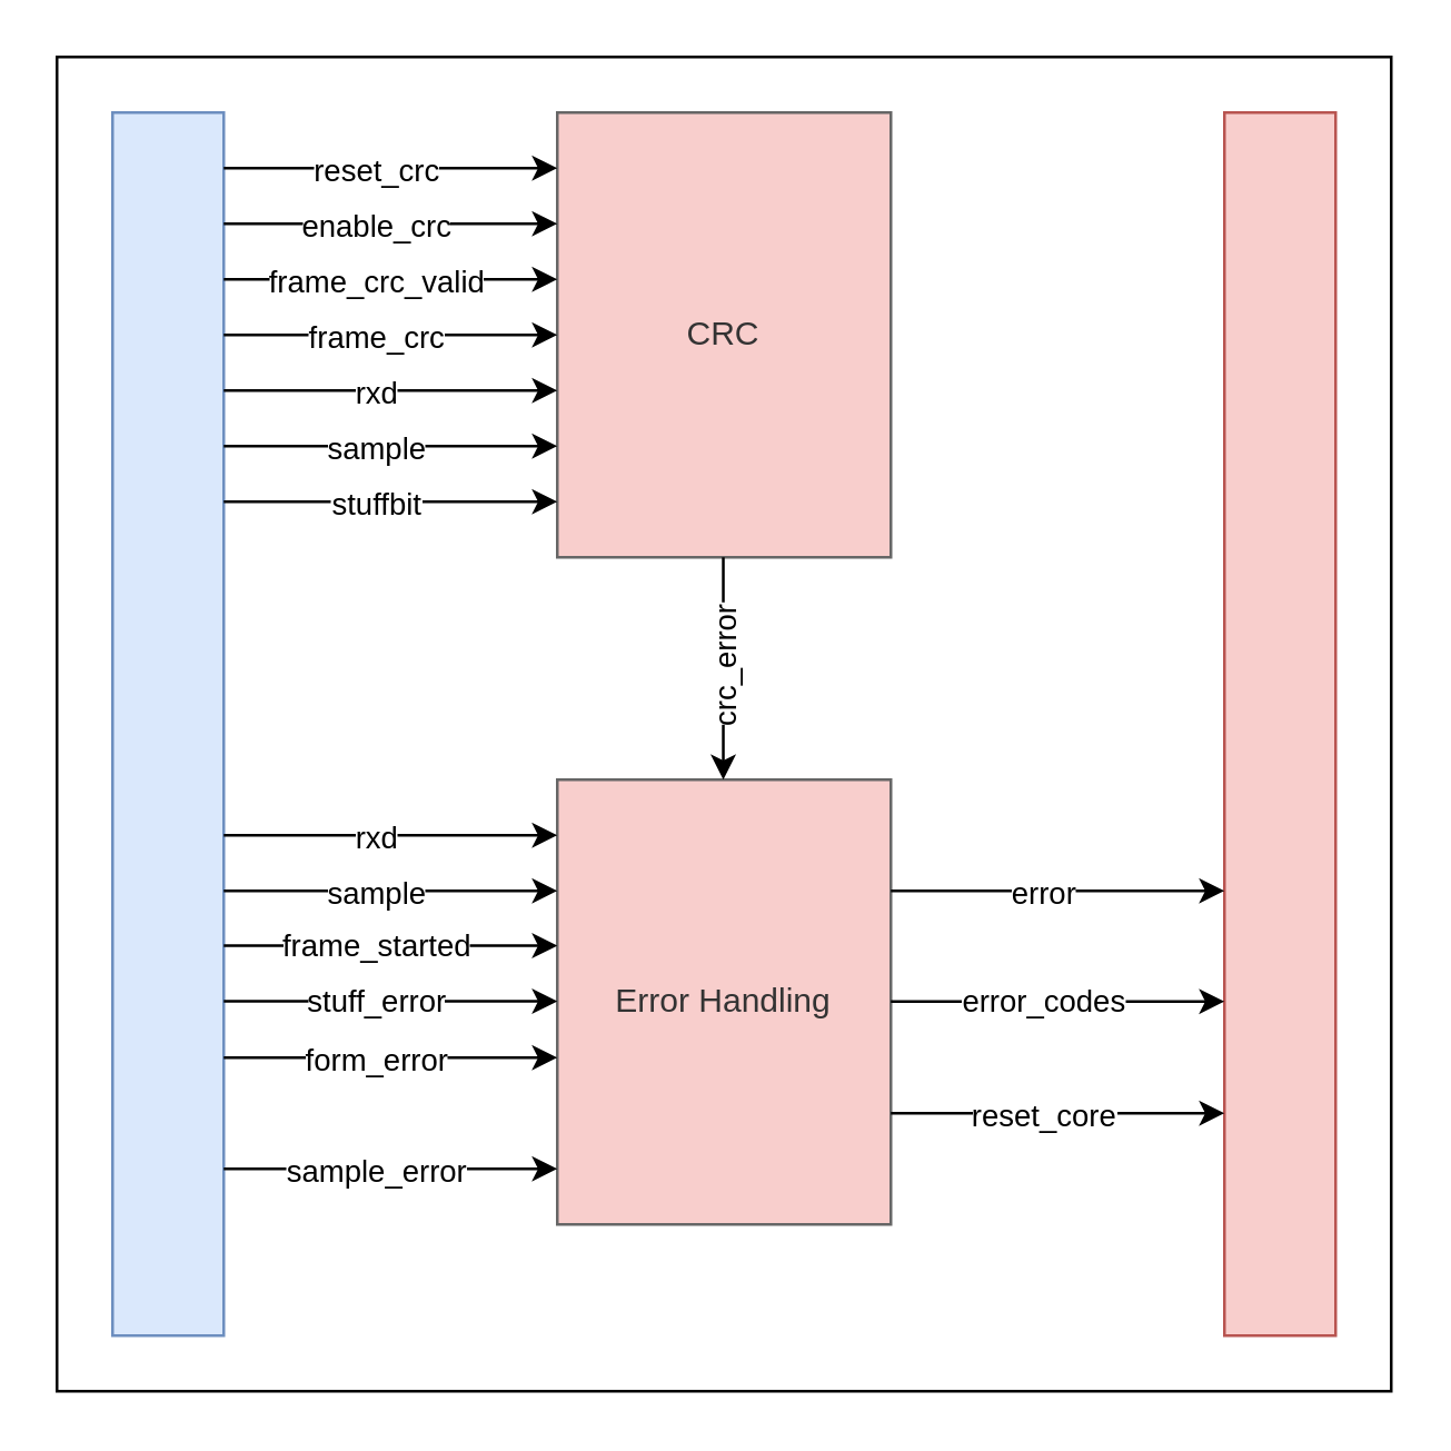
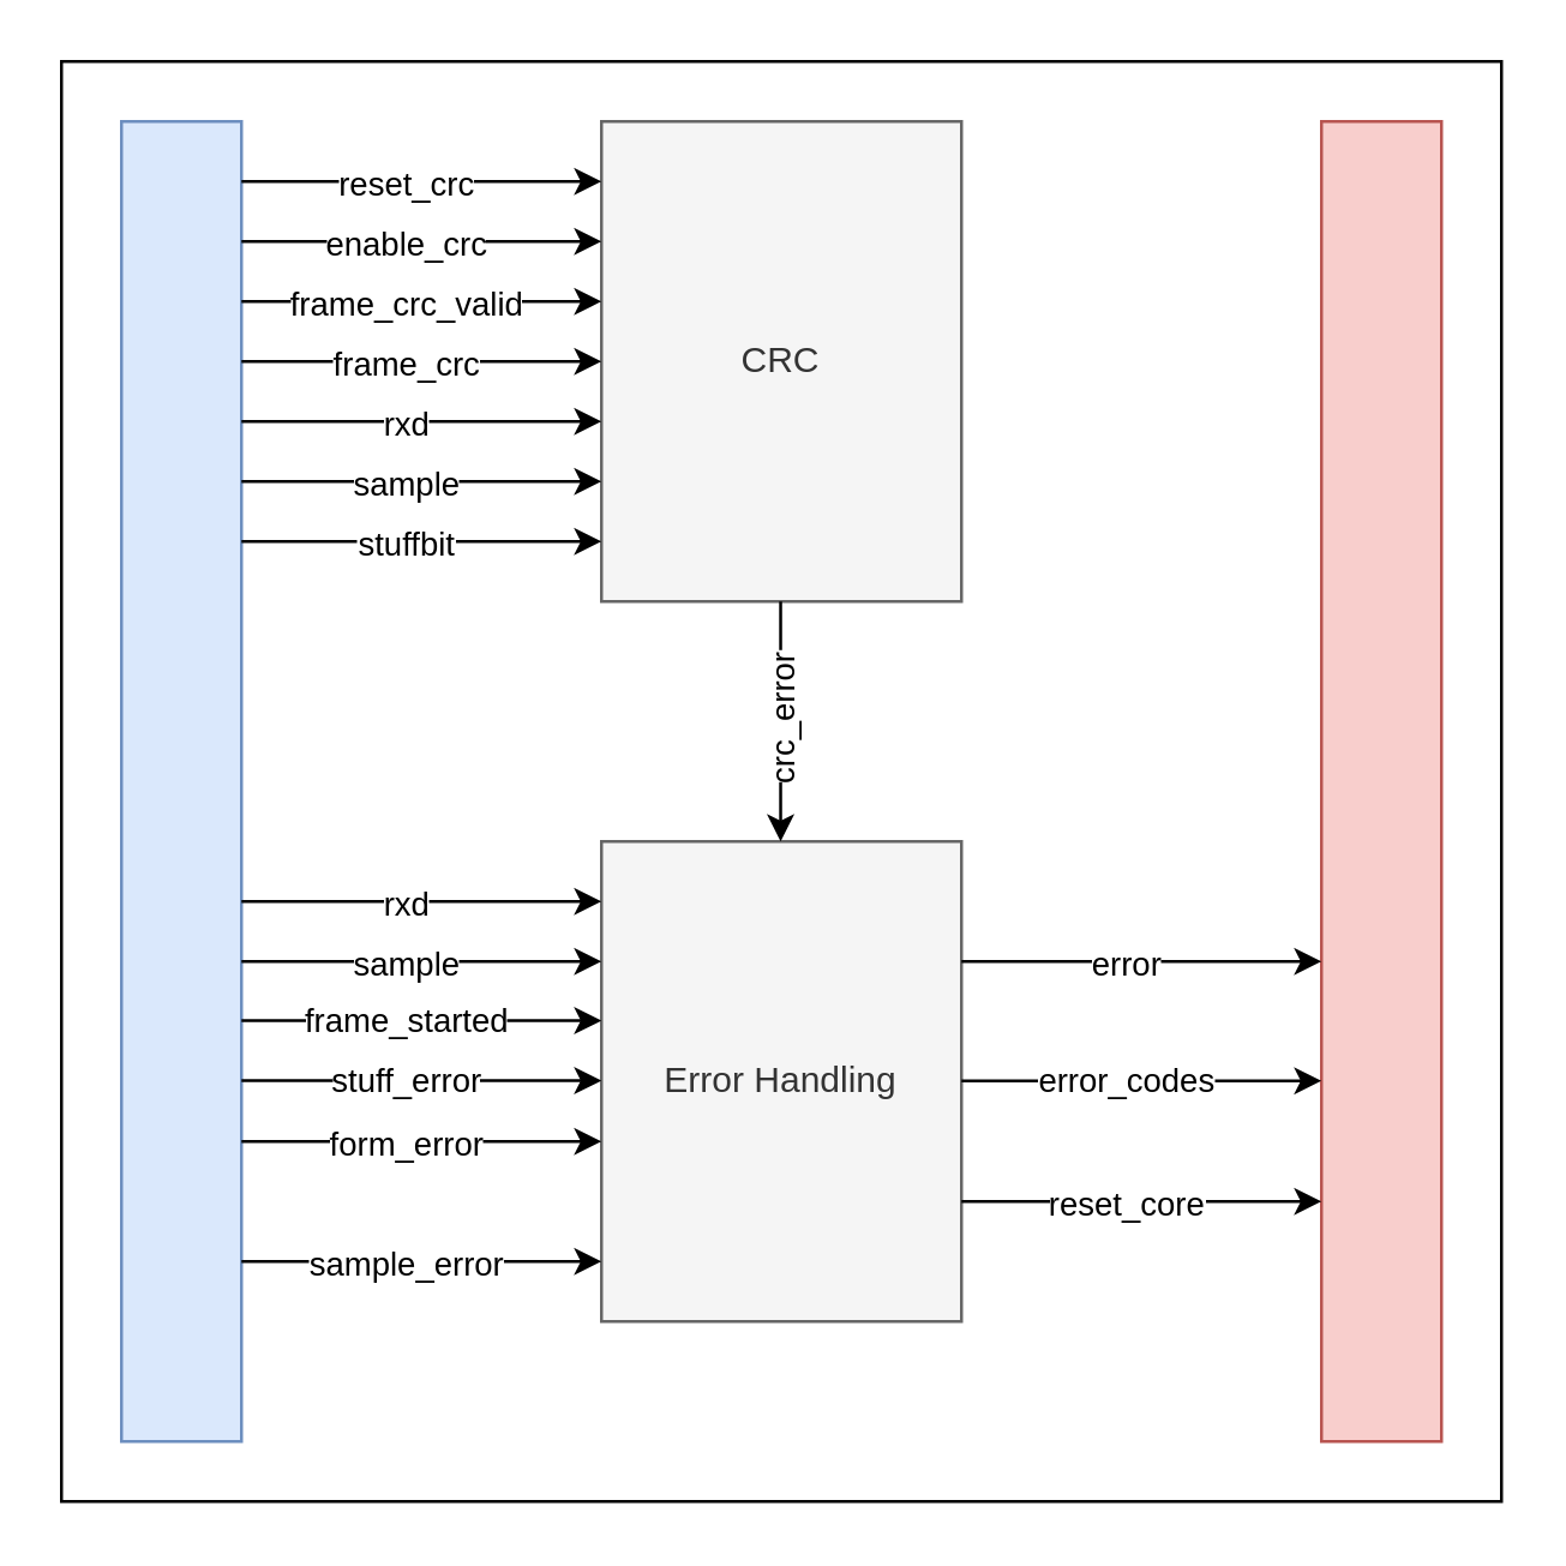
  <mxCell id="0" />
  <mxCell id="1" parent="0" />
  <mxCell id="2" value="" style="rounded=0;whiteSpace=wrap;html=1;" parent="1" vertex="1"><mxGeometry x="20" y="20" width="480" height="480" as="geometry" /></mxCell>
- <mxCell id="3" value="CRC" style="rounded=0;whiteSpace=wrap;html=1;fillColor=#f8cecc;fontColor=#333333;strokeColor=#666666;" parent="1" vertex="1"><mxGeometry x="200" y="40" width="120" height="160" as="geometry" /></mxCell>
- <mxCell id="4" value="Error Handling" style="rounded=0;whiteSpace=wrap;html=1;fillColor=#f8cecc;fontColor=#333333;strokeColor=#666666;" parent="1" vertex="1"><mxGeometry x="200" y="280" width="120" height="160" as="geometry" /></mxCell>
+ <mxCell id="3" value="CRC" style="rounded=0;whiteSpace=wrap;html=1;fillColor=#f5f5f5;fontColor=#333333;strokeColor=#666666;" parent="1" vertex="1"><mxGeometry x="200" y="40" width="120" height="160" as="geometry" /></mxCell>
+ <mxCell id="4" value="Error Handling" style="rounded=0;whiteSpace=wrap;html=1;fillColor=#f5f5f5;fontColor=#333333;strokeColor=#666666;" parent="1" vertex="1"><mxGeometry x="200" y="280" width="120" height="160" as="geometry" /></mxCell>
  <mxCell id="5" value="" style="rounded=0;whiteSpace=wrap;html=1;fillColor=#dae8fc;strokeColor=#6c8ebf;" parent="1" vertex="1"><mxGeometry x="40" y="40" width="40" height="440" as="geometry" /></mxCell>
  <mxCell id="6" value="" style="rounded=0;whiteSpace=wrap;html=1;fillColor=#f8cecc;strokeColor=#b85450;" parent="1" vertex="1"><mxGeometry x="440" y="40" width="40" height="440" as="geometry" /></mxCell>
  <mxCell id="7" value="" style="endArrow=classic;html=1;rounded=0;" parent="1" edge="1"><mxGeometry width="50" height="50" relative="1" as="geometry"><mxPoint x="80" y="300" as="sourcePoint" /><mxPoint x="200" y="300" as="targetPoint" /></mxGeometry></mxCell>
  <mxCell id="8" value="rxd" style="edgeLabel;html=1;align=center;verticalAlign=middle;resizable=0;points=[];" parent="7" vertex="1" connectable="0"><mxGeometry x="-0.261" y="2" relative="1" as="geometry"><mxPoint x="10" y="2" as="offset" /></mxGeometry></mxCell>
  <mxCell id="9" value="" style="endArrow=classic;html=1;rounded=0;" parent="1" edge="1"><mxGeometry width="50" height="50" relative="1" as="geometry"><mxPoint x="80" y="320" as="sourcePoint" /><mxPoint x="200" y="320" as="targetPoint" /></mxGeometry></mxCell>
  <mxCell id="10" value="sample" style="edgeLabel;html=1;align=center;verticalAlign=middle;resizable=0;points=[];" parent="9" vertex="1" connectable="0"><mxGeometry x="-0.261" y="2" relative="1" as="geometry"><mxPoint x="10" y="2" as="offset" /></mxGeometry></mxCell>
  <mxCell id="11" value="" style="endArrow=classic;html=1;rounded=0;" parent="1" edge="1"><mxGeometry width="50" height="50" relative="1" as="geometry"><mxPoint x="80" y="339.71" as="sourcePoint" /><mxPoint x="200" y="339.71" as="targetPoint" /></mxGeometry></mxCell>
  <mxCell id="12" value="frame_started" style="edgeLabel;html=1;align=center;verticalAlign=middle;resizable=0;points=[];" parent="11" vertex="1" connectable="0"><mxGeometry x="-0.261" y="2" relative="1" as="geometry"><mxPoint x="10" y="2" as="offset" /></mxGeometry></mxCell>
  <mxCell id="13" value="" style="endArrow=classic;html=1;rounded=0;" parent="1" edge="1"><mxGeometry width="50" height="50" relative="1" as="geometry"><mxPoint x="80" y="359.71" as="sourcePoint" /><mxPoint x="200" y="359.71" as="targetPoint" /></mxGeometry></mxCell>
  <mxCell id="14" value="stuff_error" style="edgeLabel;html=1;align=center;verticalAlign=middle;resizable=0;points=[];" parent="13" vertex="1" connectable="0"><mxGeometry x="-0.261" y="2" relative="1" as="geometry"><mxPoint x="10" y="2" as="offset" /></mxGeometry></mxCell>
  <mxCell id="15" value="" style="endArrow=classic;html=1;rounded=0;" parent="1" edge="1"><mxGeometry width="50" height="50" relative="1" as="geometry"><mxPoint x="80" y="380" as="sourcePoint" /><mxPoint x="200" y="380" as="targetPoint" /></mxGeometry></mxCell>
  <mxCell id="16" value="form_error" style="edgeLabel;html=1;align=center;verticalAlign=middle;resizable=0;points=[];" parent="15" vertex="1" connectable="0"><mxGeometry x="-0.261" y="2" relative="1" as="geometry"><mxPoint x="10" y="2" as="offset" /></mxGeometry></mxCell>
  <mxCell id="17" value="" style="endArrow=classic;html=1;rounded=0;" parent="1" edge="1"><mxGeometry width="50" height="50" relative="1" as="geometry"><mxPoint x="80" y="420" as="sourcePoint" /><mxPoint x="200" y="420" as="targetPoint" /></mxGeometry></mxCell>
  <mxCell id="18" value="sample_error" style="edgeLabel;html=1;align=center;verticalAlign=middle;resizable=0;points=[];" parent="17" vertex="1" connectable="0"><mxGeometry x="-0.261" y="2" relative="1" as="geometry"><mxPoint x="10" y="2" as="offset" /></mxGeometry></mxCell>
  <mxCell id="19" value="" style="endArrow=classic;html=1;rounded=0;" parent="1" edge="1"><mxGeometry width="50" height="50" relative="1" as="geometry"><mxPoint x="320" y="400" as="sourcePoint" /><mxPoint x="440" y="400" as="targetPoint" /></mxGeometry></mxCell>
  <mxCell id="20" value="reset_core" style="edgeLabel;html=1;align=center;verticalAlign=middle;resizable=0;points=[];" parent="19" vertex="1" connectable="0"><mxGeometry x="-0.261" y="2" relative="1" as="geometry"><mxPoint x="10" y="2" as="offset" /></mxGeometry></mxCell>
  <mxCell id="21" value="" style="endArrow=classic;html=1;rounded=0;" parent="1" edge="1"><mxGeometry width="50" height="50" relative="1" as="geometry"><mxPoint x="80" y="140" as="sourcePoint" /><mxPoint x="200" y="140" as="targetPoint" /></mxGeometry></mxCell>
  <mxCell id="22" value="rxd" style="edgeLabel;html=1;align=center;verticalAlign=middle;resizable=0;points=[];" parent="21" vertex="1" connectable="0"><mxGeometry x="-0.261" y="2" relative="1" as="geometry"><mxPoint x="10" y="2" as="offset" /></mxGeometry></mxCell>
  <mxCell id="23" value="" style="endArrow=classic;html=1;rounded=0;" parent="1" edge="1"><mxGeometry width="50" height="50" relative="1" as="geometry"><mxPoint x="80" y="160" as="sourcePoint" /><mxPoint x="200" y="160" as="targetPoint" /></mxGeometry></mxCell>
  <mxCell id="24" value="sample" style="edgeLabel;html=1;align=center;verticalAlign=middle;resizable=0;points=[];" parent="23" vertex="1" connectable="0"><mxGeometry x="-0.261" y="2" relative="1" as="geometry"><mxPoint x="10" y="2" as="offset" /></mxGeometry></mxCell>
  <mxCell id="25" value="" style="endArrow=classic;html=1;rounded=0;" parent="1" edge="1"><mxGeometry width="50" height="50" relative="1" as="geometry"><mxPoint x="259.71" y="200" as="sourcePoint" /><mxPoint x="259.71" y="280" as="targetPoint" /></mxGeometry></mxCell>
  <mxCell id="26" value="crc_error" style="edgeLabel;html=1;align=center;verticalAlign=middle;resizable=0;points=[];rotation=-90;" parent="25" vertex="1" connectable="0"><mxGeometry x="-0.261" y="2" relative="1" as="geometry"><mxPoint x="-2" y="10" as="offset" /></mxGeometry></mxCell>
  <mxCell id="27" value="" style="endArrow=classic;html=1;rounded=0;" parent="1" edge="1"><mxGeometry width="50" height="50" relative="1" as="geometry"><mxPoint x="80" y="180" as="sourcePoint" /><mxPoint x="200" y="180" as="targetPoint" /></mxGeometry></mxCell>
  <mxCell id="28" value="stuffbit" style="edgeLabel;html=1;align=center;verticalAlign=middle;resizable=0;points=[];" parent="27" vertex="1" connectable="0"><mxGeometry x="-0.261" y="2" relative="1" as="geometry"><mxPoint x="10" y="2" as="offset" /></mxGeometry></mxCell>
  <mxCell id="29" value="" style="endArrow=classic;html=1;rounded=0;" parent="1" edge="1"><mxGeometry width="50" height="50" relative="1" as="geometry"><mxPoint x="80" y="120" as="sourcePoint" /><mxPoint x="200" y="120" as="targetPoint" /></mxGeometry></mxCell>
  <mxCell id="30" value="frame_crc" style="edgeLabel;html=1;align=center;verticalAlign=middle;resizable=0;points=[];" parent="29" vertex="1" connectable="0"><mxGeometry x="-0.261" y="2" relative="1" as="geometry"><mxPoint x="10" y="2" as="offset" /></mxGeometry></mxCell>
  <mxCell id="31" value="" style="endArrow=classic;html=1;rounded=0;" parent="1" edge="1"><mxGeometry width="50" height="50" relative="1" as="geometry"><mxPoint x="80" y="100" as="sourcePoint" /><mxPoint x="200" y="100" as="targetPoint" /></mxGeometry></mxCell>
  <mxCell id="32" value="frame_crc_valid" style="edgeLabel;html=1;align=center;verticalAlign=middle;resizable=0;points=[];" parent="31" vertex="1" connectable="0"><mxGeometry x="-0.261" y="2" relative="1" as="geometry"><mxPoint x="10" y="2" as="offset" /></mxGeometry></mxCell>
  <mxCell id="33" value="" style="endArrow=classic;html=1;rounded=0;" parent="1" edge="1"><mxGeometry width="50" height="50" relative="1" as="geometry"><mxPoint x="80" y="80" as="sourcePoint" /><mxPoint x="200" y="80" as="targetPoint" /></mxGeometry></mxCell>
  <mxCell id="34" value="enable_crc" style="edgeLabel;html=1;align=center;verticalAlign=middle;resizable=0;points=[];" parent="33" vertex="1" connectable="0"><mxGeometry x="-0.261" y="2" relative="1" as="geometry"><mxPoint x="10" y="2" as="offset" /></mxGeometry></mxCell>
  <mxCell id="35" value="" style="endArrow=classic;html=1;rounded=0;" parent="1" edge="1"><mxGeometry width="50" height="50" relative="1" as="geometry"><mxPoint x="80" y="60" as="sourcePoint" /><mxPoint x="200" y="60" as="targetPoint" /></mxGeometry></mxCell>
  <mxCell id="36" value="reset_crc" style="edgeLabel;html=1;align=center;verticalAlign=middle;resizable=0;points=[];" parent="35" vertex="1" connectable="0"><mxGeometry x="-0.261" y="2" relative="1" as="geometry"><mxPoint x="10" y="2" as="offset" /></mxGeometry></mxCell>
  <mxCell id="37" value="" style="endArrow=classic;html=1;rounded=0;" parent="1" edge="1"><mxGeometry width="50" height="50" relative="1" as="geometry"><mxPoint x="320" y="359.8" as="sourcePoint" /><mxPoint x="440" y="359.8" as="targetPoint" /></mxGeometry></mxCell>
  <mxCell id="38" value="error_codes" style="edgeLabel;html=1;align=center;verticalAlign=middle;resizable=0;points=[];" parent="37" vertex="1" connectable="0"><mxGeometry x="-0.261" y="2" relative="1" as="geometry"><mxPoint x="10" y="2" as="offset" /></mxGeometry></mxCell>
  <mxCell id="39" value="" style="endArrow=classic;html=1;rounded=0;" edge="1" parent="1"><mxGeometry width="50" height="50" relative="1" as="geometry"><mxPoint x="320" y="320" as="sourcePoint" /><mxPoint x="440" y="320" as="targetPoint" /></mxGeometry></mxCell>
  <mxCell id="40" value="error" style="edgeLabel;html=1;align=center;verticalAlign=middle;resizable=0;points=[];" vertex="1" connectable="0" parent="39"><mxGeometry x="-0.261" y="2" relative="1" as="geometry"><mxPoint x="10" y="2" as="offset" /></mxGeometry></mxCell>
